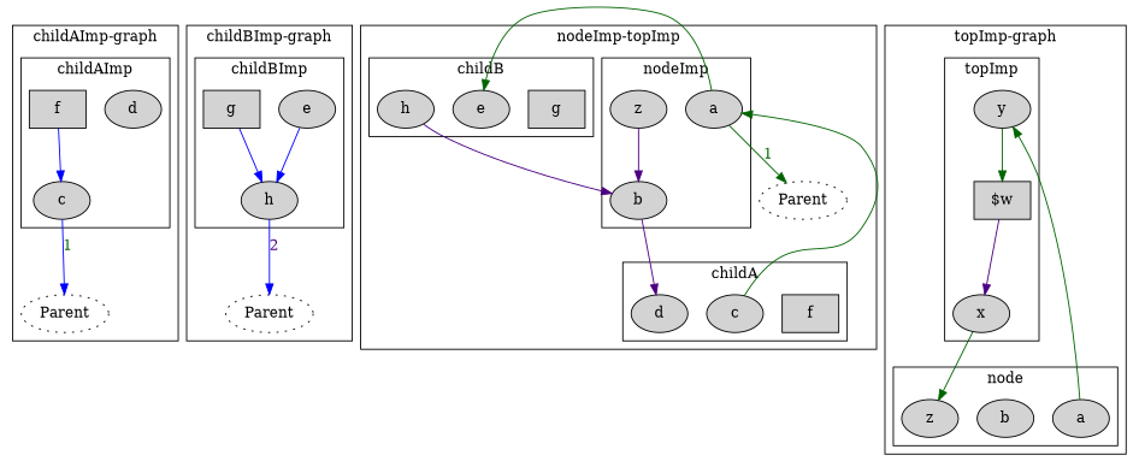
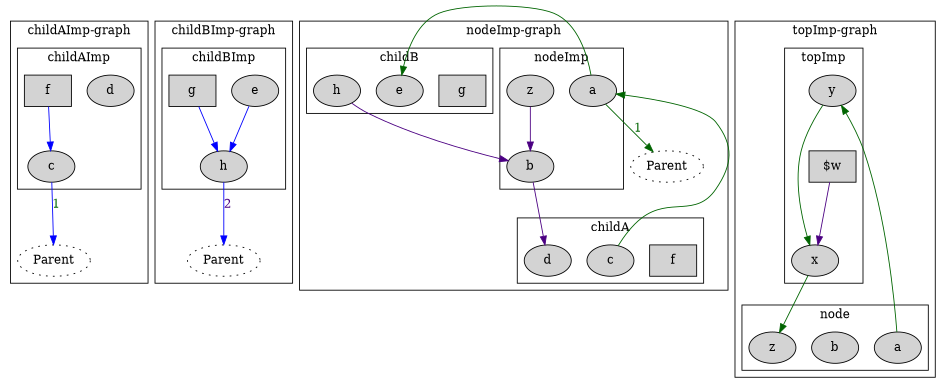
  digraph {
    node [style=filled]
    edge [color=darkgreen]
    n1 [label=c]
    n2 [label=d]
    n3 [label=f shape=box]
    n4 [label=Parent style=dotted]
    n5 [label=e]
    n6 [label=h]
    n7 [label=g shape=box]
    n8 [label=Parent style=dotted]
    n9 [label=a]
    n10 [label=b]
    n11 [label=z]
    n12 [label=f shape=box]
    n13 [label=c]
    n14 [label=d]
    n15 [label=g shape=box]
    n16 [label=e]
    n17 [label=h]
    n18 [label=Parent style=dotted]
    n19 [label=x]
    n20 [label=y]
    n21 [label="$w" shape=box]
    n22 [label=a]
    n23 [label=b]
    n24 [label=z]
    subgraph cluster_1 {
      color=black
      label="childAImp-graph"
      n4
      subgraph cluster_2 {
        color=black
        label=childAImp
        n1
        n2
        n3
      }
    }
    subgraph cluster_3 {
      color=black
      label="childBImp-graph"
      n8
      subgraph cluster_4 {
        color=black
        label=childBImp
        n5
        n6
        n7
      }
    }
    subgraph cluster_5 {
      color=black
-     label="nodeImp-topImp"
+     label="nodeImp-graph"
      n18
      subgraph cluster_6 {
        color=black
        label=nodeImp
        n9
        n10
        n11
      }
      subgraph cluster_7 {
        color=black
        label=childA
        n12
        n13
        n14
      }
      subgraph cluster_8 {
        color=black
        label=childB
        n15
        n16
        n17
      }
    }
    subgraph cluster_9 {
      color=black
      label="topImp-graph"
      subgraph cluster_10 {
        color=black
        label=topImp
        n19
        n20
        n21
      }
      subgraph cluster_11 {
        color=black
        label="node"
        n22
        n23
        n24
      }
    }
    n1 -> n4 [color=blue fontcolor=darkgreen label=1]
    n3 -> n1 [color=blue]
    n5 -> n6 [color=blue]
    n6 -> n8 [color=blue fontcolor=indigo label=2]
    n7 -> n6 [color=blue]
    n9 -> n16
    n9 -> n18 [fontcolor=darkgreen label=1]
    n10 -> n14 [color=indigo]
    n11 -> n10 [color=indigo]
    n13 -> n9
    n17 -> n10 [color=indigo]
    n19 -> n24
-   n20 -> n21
+   n20 -> n19
    n21 -> n19 [color=indigo]
    n22 -> n20
  }
